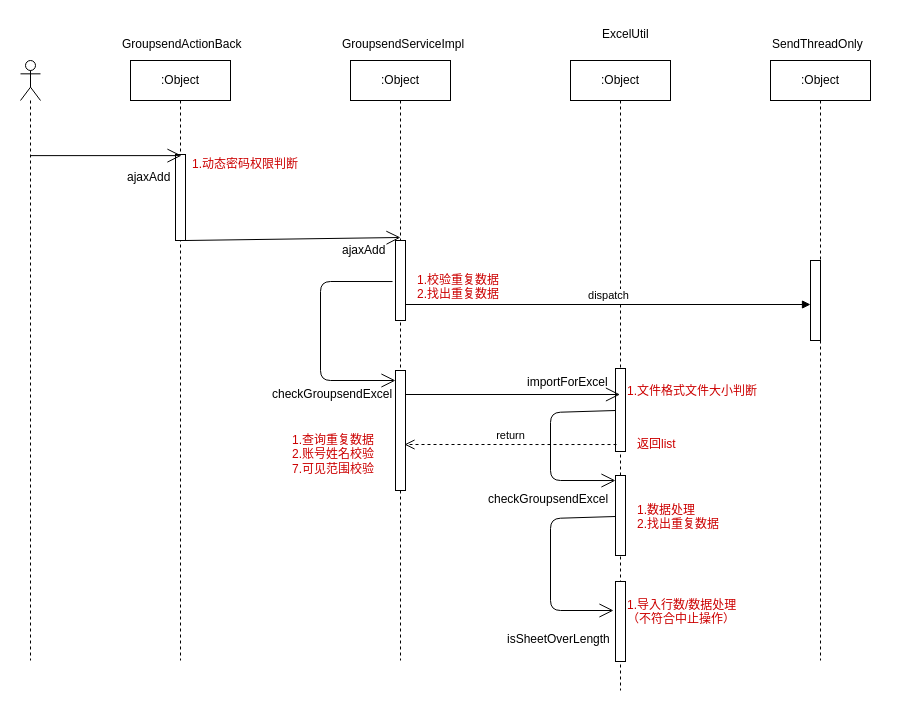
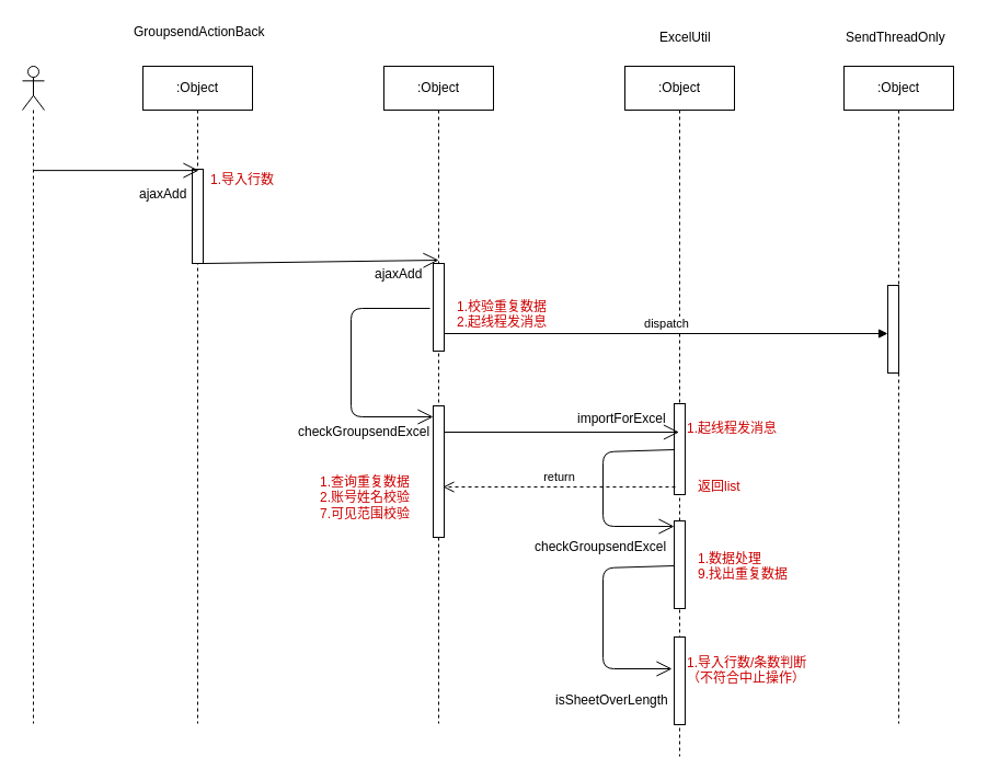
  <mxCell id="0" />
  <mxCell id="1" parent="0" />
  <mxCell id="2" value=":Object" style="shape=umlLifeline;perimeter=lifelinePerimeter;whiteSpace=wrap;html=1;container=1;collapsible=0;recursiveResize=0;outlineConnect=0;" vertex="1" parent="1"><mxGeometry x="570" y="60" width="100" height="630" as="geometry" /></mxCell>
  <mxCell id="3" value="" style="html=1;points=[];perimeter=orthogonalPerimeter;" vertex="1" parent="2"><mxGeometry x="45" y="308" width="10" height="83" as="geometry" /></mxCell>
  <mxCell id="4" value="" style="html=1;points=[];perimeter=orthogonalPerimeter;" vertex="1" parent="2"><mxGeometry x="45" y="415" width="10" height="80" as="geometry" /></mxCell>
  <mxCell id="5" value=":Object" style="shape=umlLifeline;perimeter=lifelinePerimeter;whiteSpace=wrap;html=1;container=1;collapsible=0;recursiveResize=0;outlineConnect=0;" vertex="1" parent="1"><mxGeometry x="130" y="60" width="100" height="600" as="geometry" /></mxCell>
  <mxCell id="6" value="" style="html=1;points=[];perimeter=orthogonalPerimeter;" vertex="1" parent="5"><mxGeometry x="45" y="94" width="10" height="86" as="geometry" /></mxCell>
  <mxCell id="7" value=":Object" style="shape=umlLifeline;perimeter=lifelinePerimeter;whiteSpace=wrap;html=1;container=1;collapsible=0;recursiveResize=0;outlineConnect=0;" vertex="1" parent="1"><mxGeometry x="770" y="60" width="100" height="600" as="geometry" /></mxCell>
  <mxCell id="8" value=":Object" style="shape=umlLifeline;perimeter=lifelinePerimeter;whiteSpace=wrap;html=1;container=1;collapsible=0;recursiveResize=0;outlineConnect=0;" vertex="1" parent="1"><mxGeometry x="350" y="60" width="100" height="600" as="geometry" /></mxCell>
  <mxCell id="9" value="" style="html=1;points=[];perimeter=orthogonalPerimeter;" vertex="1" parent="8"><mxGeometry x="45" y="180" width="10" height="80" as="geometry" /></mxCell>
  <mxCell id="10" value="" style="endArrow=open;endFill=1;endSize=12;html=1;exitX=-0.3;exitY=0.513;exitDx=0;exitDy=0;exitPerimeter=0;" edge="1" parent="8" source="9" target="11"><mxGeometry width="160" relative="1" as="geometry"><mxPoint x="45" y="292.0" as="sourcePoint" /><mxPoint y="330" as="targetPoint" /><Array as="points"><mxPoint x="-30" y="221" /><mxPoint x="-30" y="320" /></Array></mxGeometry></mxCell>
  <mxCell id="11" value="" style="html=1;points=[];perimeter=orthogonalPerimeter;" vertex="1" parent="8"><mxGeometry x="45" y="310" width="10" height="120" as="geometry" /></mxCell>
- <mxCell id="12" value="GroupsendActionBack" style="text;html=1;" vertex="1" parent="1"><mxGeometry y="30" width="140" height="30" as="geometry" x="120" /></mxCell>
- <mxCell id="13" value="GroupsendServiceImpl" style="text;html=1;" vertex="1" parent="1"><mxGeometry x="340" y="30" width="150" height="30" as="geometry" /></mxCell>
+ <mxCell id="12" value="GroupsendActionBack" style="text;html=1;" vertex="1" parent="1"><mxGeometry x="120" y="15" width="140" height="30" as="geometry" /></mxCell>
  <mxCell id="14" value="ExcelUtil" style="text;html=1;" vertex="1" parent="1"><mxGeometry x="600" y="20" width="70" height="30" as="geometry" /></mxCell>
  <mxCell id="15" value="" style="shape=umlLifeline;participant=umlActor;perimeter=lifelinePerimeter;whiteSpace=wrap;html=1;container=1;collapsible=0;recursiveResize=0;verticalAlign=top;spacingTop=36;labelBackgroundColor=#ffffff;outlineConnect=0;" vertex="1" parent="1"><mxGeometry x="20" y="60" width="20" height="600" as="geometry" /></mxCell>
  <mxCell id="16" value="" style="endArrow=open;endFill=1;endSize=12;html=1;entryX=0.6;entryY=0.013;entryDx=0;entryDy=0;entryPerimeter=0;" edge="1" parent="1" source="15" target="6"><mxGeometry width="160" relative="1" as="geometry"><mxPoint x="20" y="380" as="sourcePoint" /><mxPoint x="180" y="380" as="targetPoint" /></mxGeometry></mxCell>
  <mxCell id="17" value="ajaxAdd&lt;br&gt;&lt;br&gt;" style="text;html=1;resizable=0;points=[];autosize=1;align=left;verticalAlign=top;spacingTop=-4;" vertex="1" parent="1"><mxGeometry x="125" y="167" width="60" height="30" as="geometry" /></mxCell>
- <mxCell id="18" value="&lt;font color=&quot;#cc0000&quot;&gt;1.动态密码权限判断&lt;/font&gt;" style="text;html=1;resizable=0;points=[];autosize=1;align=left;verticalAlign=top;spacingTop=-4;" vertex="1" parent="1"><mxGeometry x="190" y="154" width="120" height="20" as="geometry" /></mxCell>
+ <mxCell id="18" value="&lt;font color=&quot;#cc0000&quot;&gt;1.导入行数&lt;/font&gt;" style="text;html=1;resizable=0;points=[];autosize=1;align=left;verticalAlign=top;spacingTop=-4;" vertex="1" parent="1"><mxGeometry x="190" y="154" width="120" height="20" as="geometry" /></mxCell>
  <mxCell id="19" value="" style="endArrow=open;endFill=1;endSize=12;html=1;exitX=1;exitY=1;exitDx=0;exitDy=0;exitPerimeter=0;entryX=0.5;entryY=0.295;entryDx=0;entryDy=0;entryPerimeter=0;" edge="1" parent="1" source="6" target="8"><mxGeometry width="160" relative="1" as="geometry"><mxPoint x="179.81" y="229.466" as="sourcePoint" /><mxPoint x="396" y="237" as="targetPoint" /></mxGeometry></mxCell>
  <mxCell id="20" value="ajaxAdd&lt;br&gt;&lt;br&gt;" style="text;html=1;resizable=0;points=[];autosize=1;align=left;verticalAlign=top;spacingTop=-4;" vertex="1" parent="1"><mxGeometry x="340" y="240" width="60" height="30" as="geometry" /></mxCell>
- <mxCell id="21" value="SendThreadOnly" style="text;html=1;" vertex="1" parent="1"><mxGeometry x="770" y="30" width="120" height="30" as="geometry" /></mxCell>
+ <mxCell id="21" value="SendThreadOnly" style="text;html=1;" vertex="1" parent="1"><mxGeometry x="770" y="20" width="120" height="30" as="geometry" /></mxCell>
  <mxCell id="22" value="" style="endArrow=open;endFill=1;endSize=12;html=1;" edge="1" parent="1"><mxGeometry width="160" relative="1" as="geometry"><mxPoint x="405" y="394" as="sourcePoint" /><mxPoint x="619.5" y="394" as="targetPoint" /></mxGeometry></mxCell>
  <mxCell id="23" value="importForExcel" style="text;html=1;" vertex="1" parent="1"><mxGeometry x="525" y="368" width="110" height="30" as="geometry" /></mxCell>
  <mxCell id="24" value="checkGroupsendExcel" style="text;html=1;" vertex="1" parent="1"><mxGeometry x="486" y="485" width="120" height="30" as="geometry" /></mxCell>
  <mxCell id="25" value="isSheetOverLength" style="text;html=1;" vertex="1" parent="1"><mxGeometry x="505" y="625" width="110" height="30" as="geometry" /></mxCell>
  <mxCell id="26" value="checkGroupsendExcel" style="text;html=1;" vertex="1" parent="1"><mxGeometry x="270" y="379.5" width="125" height="30" as="geometry" /></mxCell>
- <mxCell id="27" value="&lt;font color=&quot;#cc0000&quot;&gt;1.文件格式文件大小判断&lt;/font&gt;" style="text;html=1;resizable=0;points=[];autosize=1;align=left;verticalAlign=top;spacingTop=-4;" vertex="1" parent="1"><mxGeometry x="625" y="380.5" width="150" height="20" as="geometry" /></mxCell>
+ <mxCell id="27" value="&lt;font color=&quot;#cc0000&quot;&gt;1.起线程发消息&lt;/font&gt;" style="text;html=1;resizable=0;points=[];autosize=1;align=left;verticalAlign=top;spacingTop=-4;" vertex="1" parent="1"><mxGeometry x="625" y="380.5" width="150" height="20" as="geometry" /></mxCell>
  <mxCell id="28" value="" style="endArrow=open;endFill=1;endSize=12;html=1;exitX=0.1;exitY=0.725;exitDx=0;exitDy=0;exitPerimeter=0;entryX=0;entryY=0.063;entryDx=0;entryDy=0;entryPerimeter=0;" edge="1" parent="1" target="4"><mxGeometry width="160" relative="1" as="geometry"><mxPoint x="615" y="410" as="sourcePoint" /><mxPoint x="614" y="492" as="targetPoint" /><Array as="points"><mxPoint x="550" y="412" /><mxPoint x="550" y="480" /></Array></mxGeometry></mxCell>
  <mxCell id="29" value="" style="html=1;points=[];perimeter=orthogonalPerimeter;" vertex="1" parent="1"><mxGeometry x="615" y="581" width="10" height="80" as="geometry" /></mxCell>
  <mxCell id="30" value="" style="endArrow=open;endFill=1;endSize=12;html=1;exitX=0.1;exitY=0.725;exitDx=0;exitDy=0;exitPerimeter=0;" edge="1" parent="1"><mxGeometry width="160" relative="1" as="geometry"><mxPoint x="615" y="516" as="sourcePoint" /><mxPoint x="613" y="610" as="targetPoint" /><Array as="points"><mxPoint x="550" y="518" /><mxPoint x="550" y="610" /></Array></mxGeometry></mxCell>
- <mxCell id="31" value="&lt;font color=&quot;#cc0000&quot;&gt;1.导入行数/数据处理&lt;br&gt;（不符合中止操作）&lt;br&gt;&lt;/font&gt;" style="text;html=1;resizable=0;points=[];autosize=1;align=left;verticalAlign=top;spacingTop=-4;" vertex="1" parent="1"><mxGeometry x="625" y="595" width="120" height="30" as="geometry" /></mxCell>
- <mxCell id="32" value="&lt;font color=&quot;#cc0000&quot;&gt;1.数据处理&lt;br&gt;2.找出重复数据&lt;br&gt;&lt;/font&gt;" style="text;html=1;resizable=0;points=[];autosize=1;align=left;verticalAlign=top;spacingTop=-4;" vertex="1" parent="1"><mxGeometry x="635" y="500" width="100" height="30" as="geometry" /></mxCell>
+ <mxCell id="31" value="&lt;font color=&quot;#cc0000&quot;&gt;1.导入行数/条数判断&lt;br&gt;（不符合中止操作）&lt;br&gt;&lt;/font&gt;" style="text;html=1;resizable=0;points=[];autosize=1;align=left;verticalAlign=top;spacingTop=-4;" vertex="1" parent="1"><mxGeometry x="625" y="595" width="120" height="30" as="geometry" /></mxCell>
+ <mxCell id="32" value="&lt;font color=&quot;#cc0000&quot;&gt;1.数据处理&lt;br&gt;9.找出重复数据&lt;br&gt;&lt;/font&gt;" style="text;html=1;resizable=0;points=[];autosize=1;align=left;verticalAlign=top;spacingTop=-4;" vertex="1" parent="1"><mxGeometry x="635" y="500" width="100" height="30" as="geometry" /></mxCell>
  <mxCell id="33" value="return" style="html=1;verticalAlign=bottom;endArrow=open;dashed=1;endSize=8;exitX=0.1;exitY=0.916;exitDx=0;exitDy=0;exitPerimeter=0;" edge="1" source="3" parent="1"><mxGeometry relative="1" as="geometry"><mxPoint x="404" y="444" as="targetPoint" /><mxPoint x="332.5" y="720" as="sourcePoint" /></mxGeometry></mxCell>
  <mxCell id="34" value="&lt;font color=&quot;#cc0000&quot;&gt;返回list&lt;/font&gt;" style="text;html=1;resizable=0;points=[];autosize=1;align=left;verticalAlign=top;spacingTop=-4;" vertex="1" parent="1"><mxGeometry x="635" y="434" width="50" height="20" as="geometry" /></mxCell>
  <mxCell id="35" value="&lt;font color=&quot;#cc0000&quot;&gt;1.查询重复数据&lt;br&gt;2.账号姓名校验&lt;br&gt;7.可见范围校验&lt;br&gt;&lt;/font&gt;" style="text;html=1;resizable=0;points=[];autosize=1;align=left;verticalAlign=top;spacingTop=-4;" vertex="1" parent="1"><mxGeometry x="290" y="430" width="100" height="40" as="geometry" /></mxCell>
- <mxCell id="36" value="&lt;font color=&quot;#cc0000&quot;&gt;1.校验重复数据&lt;br&gt;2.找出重复数据&lt;br&gt;&lt;/font&gt;" style="text;html=1;resizable=0;points=[];autosize=1;align=left;verticalAlign=top;spacingTop=-4;" vertex="1" parent="1"><mxGeometry x="415" y="270" width="100" height="30" as="geometry" /></mxCell>
+ <mxCell id="36" value="&lt;font color=&quot;#cc0000&quot;&gt;1.校验重复数据&lt;br&gt;2.起线程发消息&lt;br&gt;&lt;/font&gt;" style="text;html=1;resizable=0;points=[];autosize=1;align=left;verticalAlign=top;spacingTop=-4;" vertex="1" parent="1"><mxGeometry x="415" y="270" width="100" height="30" as="geometry" /></mxCell>
  <mxCell id="37" value="" style="html=1;points=[];perimeter=orthogonalPerimeter;" vertex="1" parent="1"><mxGeometry x="810" y="260" width="10" height="80" as="geometry" /></mxCell>
  <mxCell id="38" value="dispatch" style="html=1;verticalAlign=bottom;endArrow=block;" edge="1" parent="1"><mxGeometry width="80" relative="1" as="geometry"><mxPoint x="405" y="304" as="sourcePoint" /><mxPoint x="810" y="304" as="targetPoint" /></mxGeometry></mxCell>
